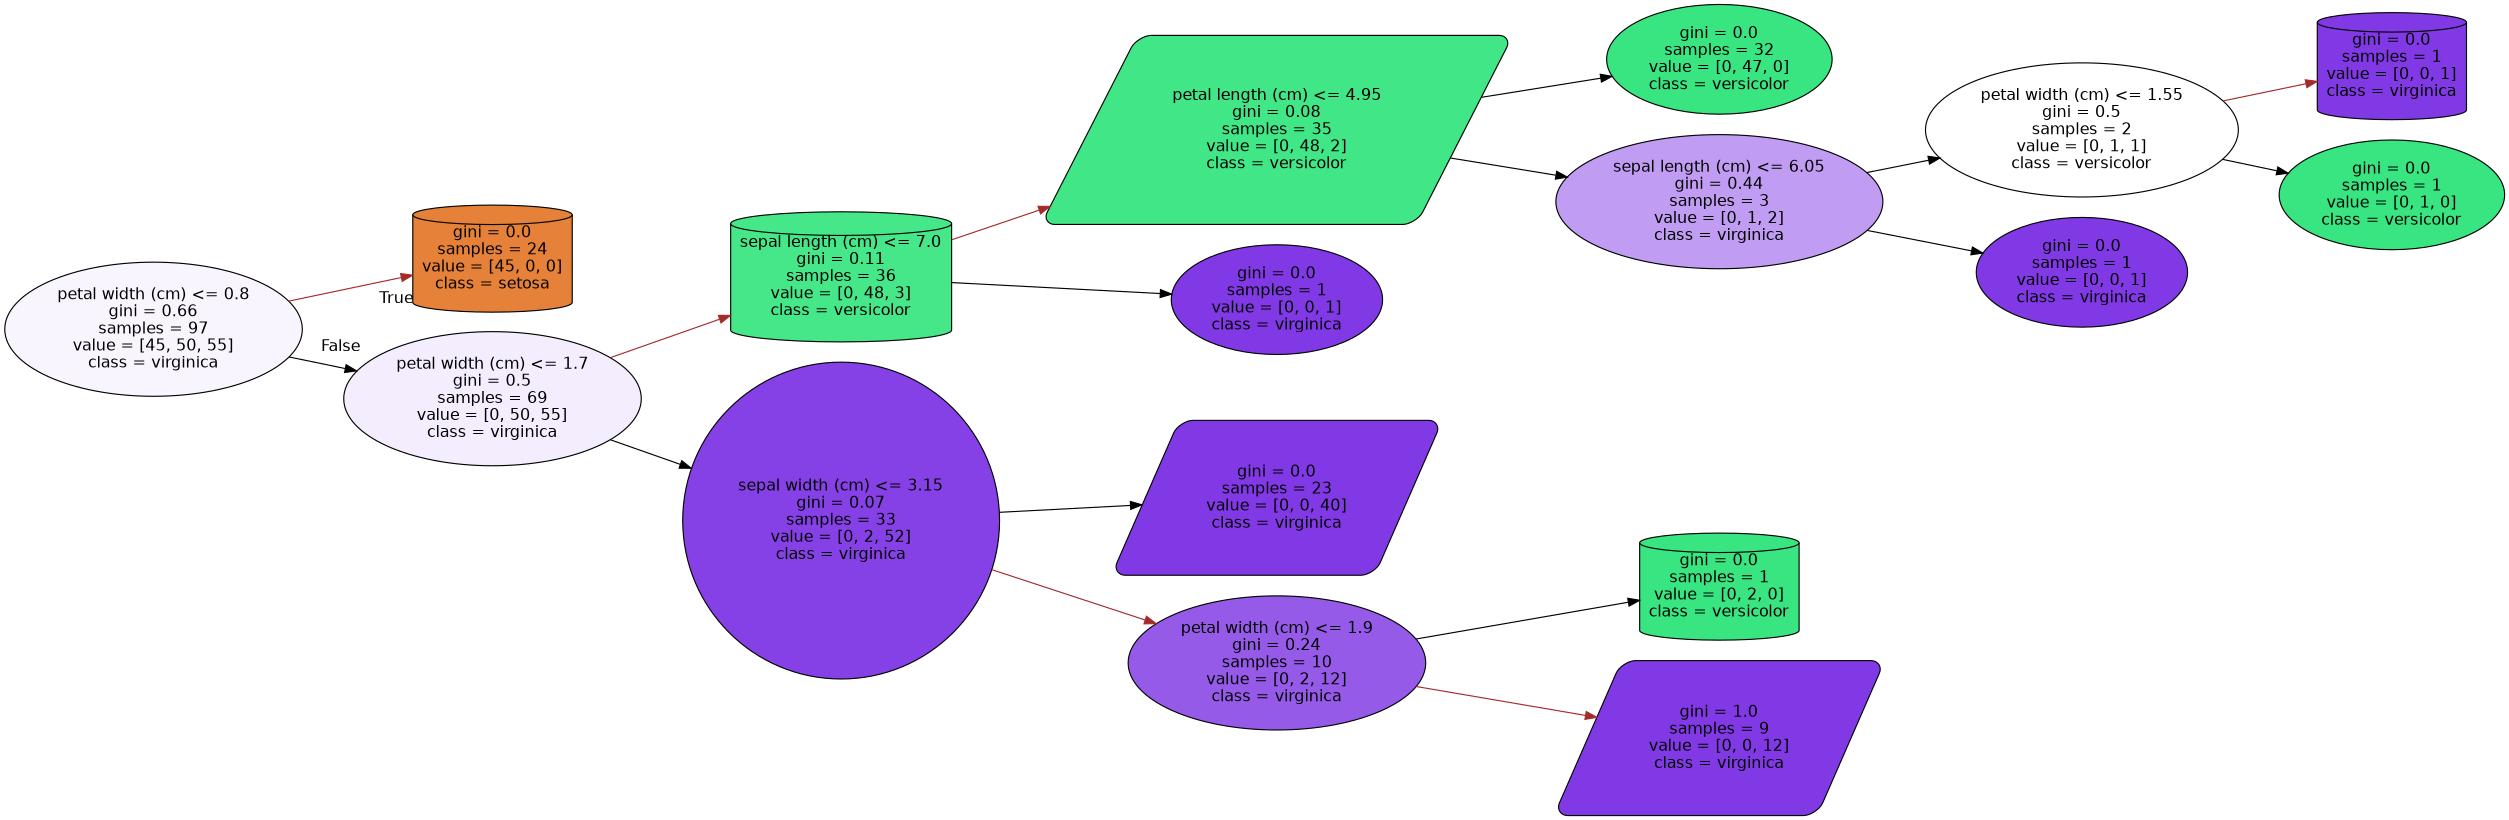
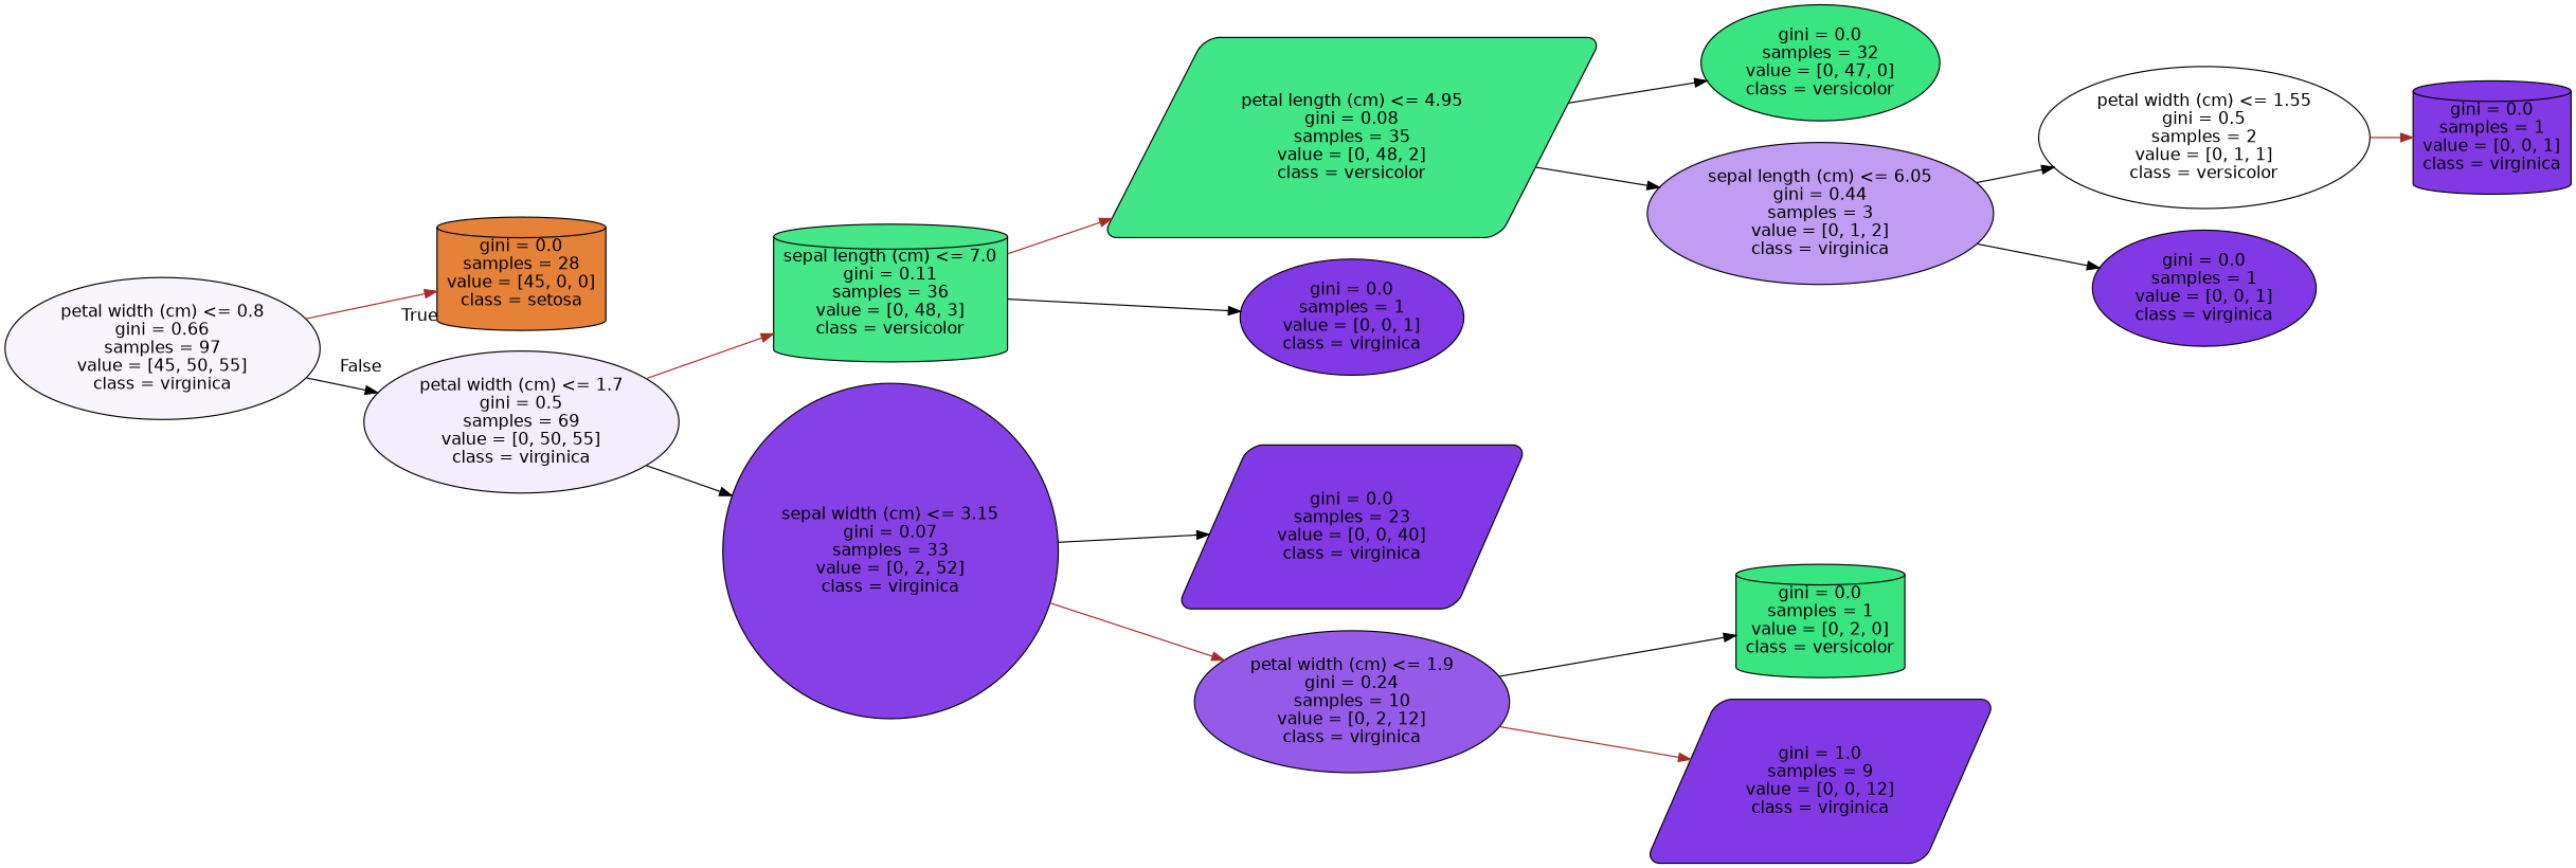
  digraph {
    rankdir=LR
    node [color=black fillcolor="#8139e5" fontname=helvetica shape=ellipse style="filled, rounded"]
    edge [color=black fontname=helvetica]
    n1 [fillcolor="#f9f5fe" label="petal width (cm) <= 0.8\ngini = 0.66\nsamples = 97\nvalue = [45, 50, 55]\nclass = virginica"]
-   n2 [fillcolor="#e58139" label="gini = 0.0\nsamples = 24\nvalue = [45, 0, 0]\nclass = setosa" shape=cylinder]
+   n2 [fillcolor="#e58139" label="gini = 0.0\nsamples = 28\nvalue = [45, 0, 0]\nclass = setosa" shape=cylinder]
    n3 [fillcolor="#f4edfd" label="petal width (cm) <= 1.7\ngini = 0.5\nsamples = 69\nvalue = [0, 50, 55]\nclass = virginica"]
    n4 [fillcolor="#45e789" label="sepal length (cm) <= 7.0\ngini = 0.11\nsamples = 36\nvalue = [0, 48, 3]\nclass = versicolor" shape=cylinder]
    n5 [fillcolor="#8641e6" label="sepal width (cm) <= 3.15\ngini = 0.07\nsamples = 33\nvalue = [0, 2, 52]\nclass = virginica" shape=circle]
    n6 [fillcolor="#41e686" label="petal length (cm) <= 4.95\ngini = 0.08\nsamples = 35\nvalue = [0, 48, 2]\nclass = versicolor" shape=parallelogram]
    n7 [label="gini = 0.0\nsamples = 1\nvalue = [0, 0, 1]\nclass = virginica"]
    n8 [label="gini = 0.0\nsamples = 23\nvalue = [0, 0, 40]\nclass = virginica" shape=parallelogram]
    n9 [fillcolor="#965ae9" label="petal width (cm) <= 1.9\ngini = 0.24\nsamples = 10\nvalue = [0, 2, 12]\nclass = virginica"]
    n10 [fillcolor="#39e581" label="gini = 0.0\nsamples = 32\nvalue = [0, 47, 0]\nclass = versicolor"]
    n11 [fillcolor="#c09cf2" label="sepal length (cm) <= 6.05\ngini = 0.44\nsamples = 3\nvalue = [0, 1, 2]\nclass = virginica"]
    n12 [fillcolor="#ffffff" label="petal width (cm) <= 1.55\ngini = 0.5\nsamples = 2\nvalue = [0, 1, 1]\nclass = versicolor"]
    n13 [label="gini = 0.0\nsamples = 1\nvalue = [0, 0, 1]\nclass = virginica"]
    n14 [label="gini = 0.0\nsamples = 1\nvalue = [0, 0, 1]\nclass = virginica" shape=cylinder]
-   n15 [fillcolor="#39e581" label="gini = 0.0\nsamples = 1\nvalue = [0, 1, 0]\nclass = versicolor"]
    n16 [fillcolor="#39e581" label="gini = 0.0\nsamples = 1\nvalue = [0, 2, 0]\nclass = versicolor" shape=cylinder]
    n17 [label="gini = 1.0\nsamples = 9\nvalue = [0, 0, 12]\nclass = virginica" shape=parallelogram]
    n1 -> n2 [color=brown headlabel=True labelangle=45 labeldistance=2.5]
    n1 -> n3 [headlabel=False labelangle=-45 labeldistance=2.5]
    n3 -> n4 [color=brown]
    n3 -> n5
    n4 -> n6 [color=brown]
    n4 -> n7
    n5 -> n8
    n5 -> n9 [color=brown]
    n6 -> n10
    n6 -> n11
    n9 -> n16
    n9 -> n17 [color=brown]
    n11 -> n12
    n11 -> n13
    n12 -> n14 [color=brown]
-   n12 -> n15
  }
